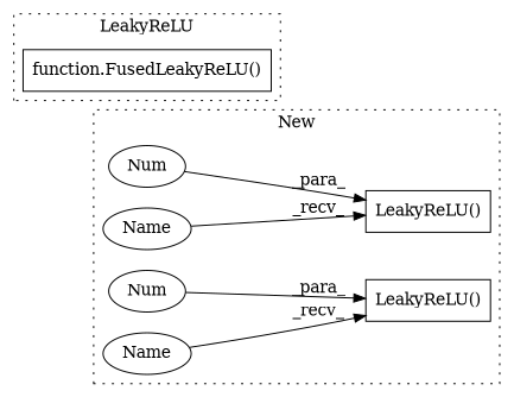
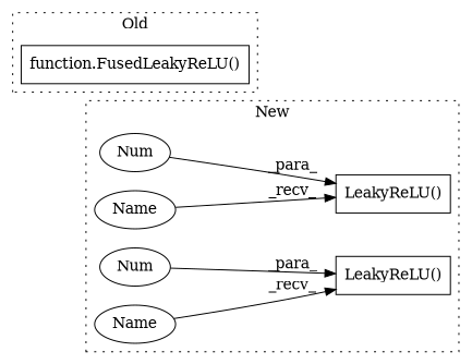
  digraph {
    rankdir=LR
    node [a=75 l="13,15" shape=ellipse]
    n1 [label="LeakyReLU()" s="12506,12522" shape=box]
    n2 [a=76 l=3 label=Num s=12519]
    n3 [label="LeakyReLU()" s="11893,11909" shape=box]
    n4 [a=76 l=3 label=Num s=11906]
    n5 [a=87 l=2 label=Name s=11893]
    n6 [a=87 l=2 label=Name s=12506]
    n7 [l="15,1" label="function.FusedLeakyReLU()" s="10730,10755" shape=box]
    subgraph cluster_1 {
      label=New
      style=dotted
      n1
      n2
      n3
      n4
      n5
      n6
    }
    subgraph cluster_2 {
-     label=LeakyReLU
+     label=Old
      style=dotted
      n7
    }
    n2 -> n1 [label=_para_]
    n4 -> n3 [label=_para_]
    n5 -> n3 [label=_recv_]
    n6 -> n1 [label=_recv_]
  }
